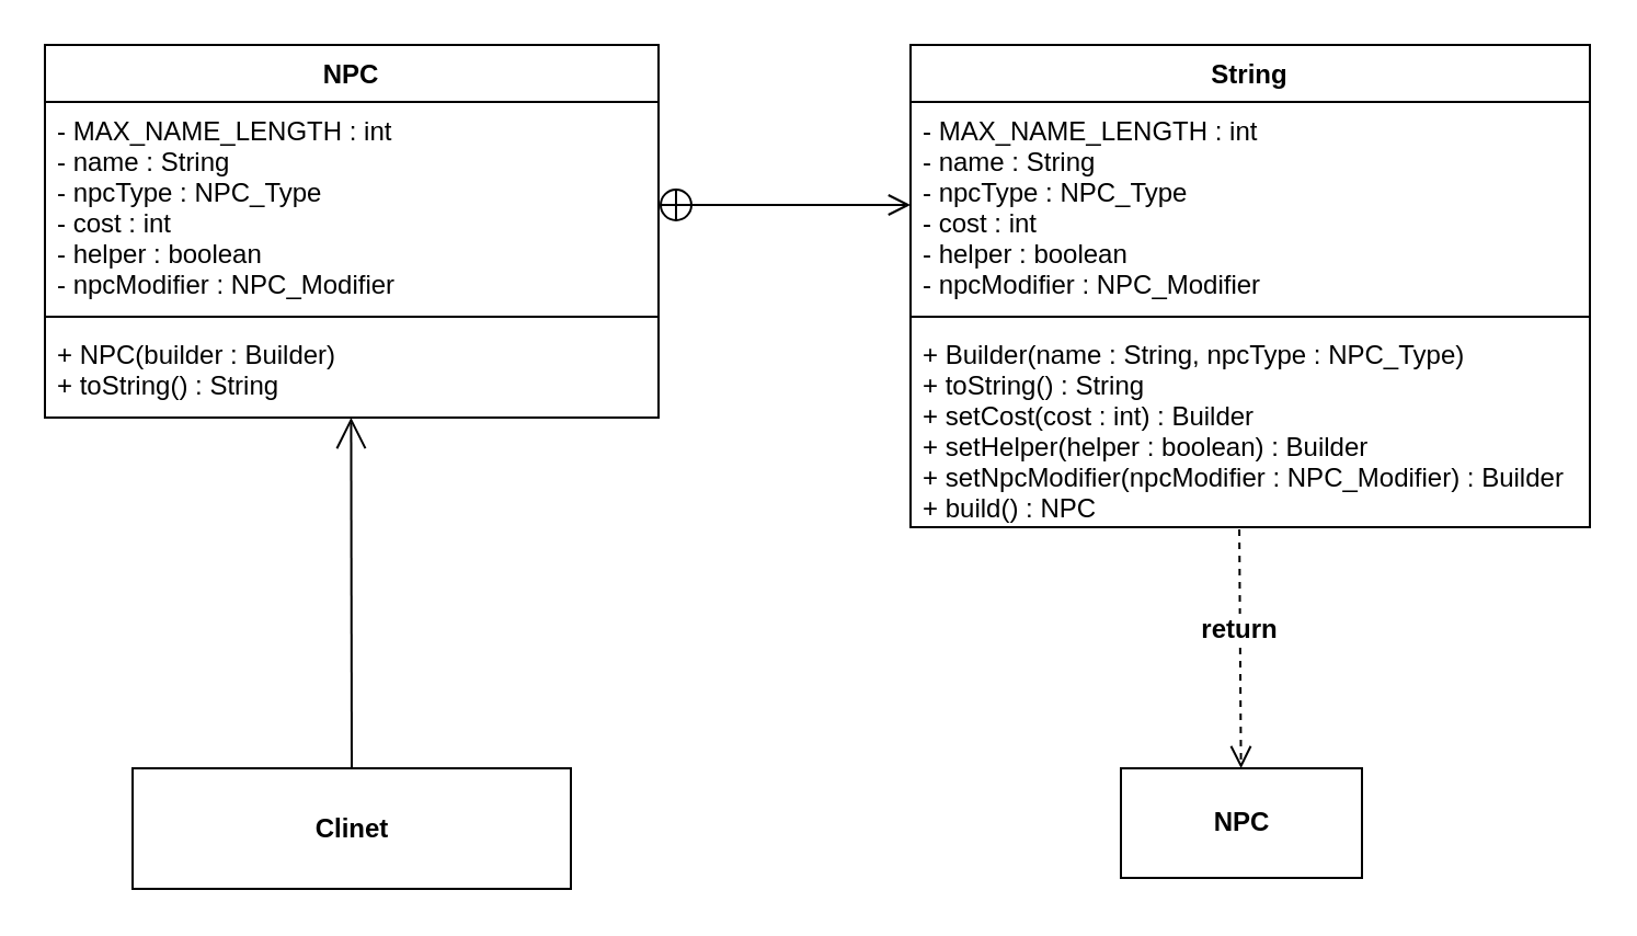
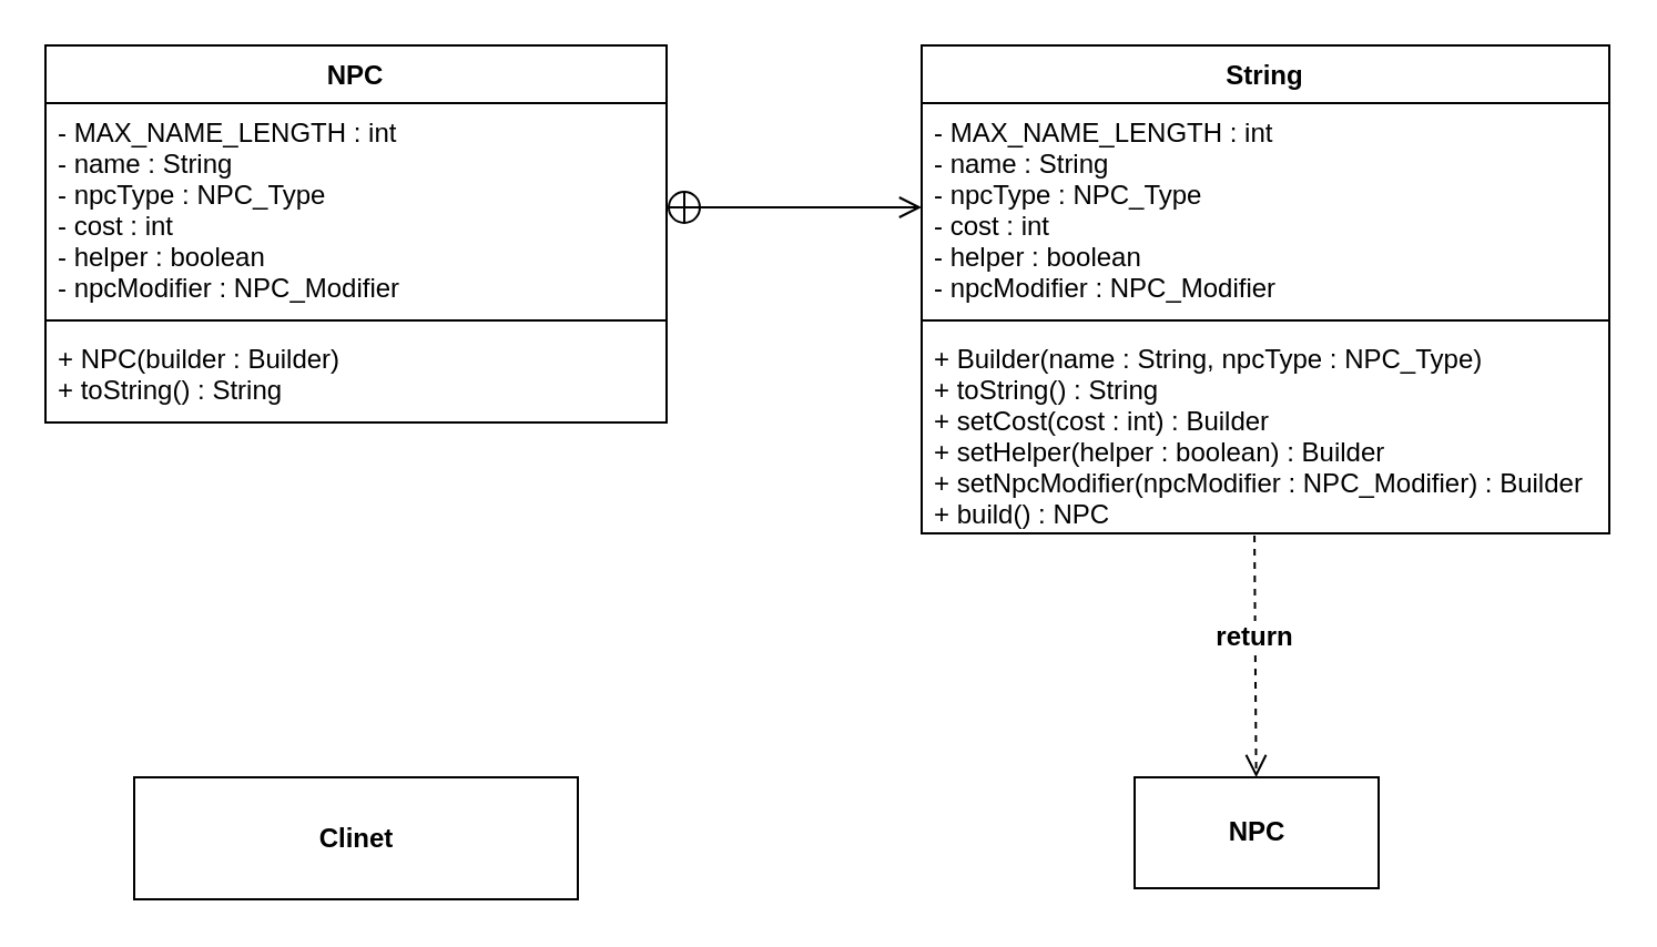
  <mxCell id="0" />
  <mxCell id="1" parent="0" />
  <mxCell id="2" value="NPC" style="swimlane;fontStyle=1;align=center;verticalAlign=top;childLayout=stackLayout;horizontal=1;startSize=26;horizontalStack=0;resizeParent=1;resizeParentMax=0;resizeLast=0;collapsible=1;marginBottom=0;" vertex="1" parent="1"><mxGeometry x="20" y="20" width="280" height="170" as="geometry" /></mxCell>
  <mxCell id="3" value="- MAX_NAME_LENGTH : int&#10;- name : String&#10;- npcType : NPC_Type&#10;- cost : int&#10;- helper : boolean&#10;- npcModifier : NPC_Modifier " style="text;strokeColor=none;fillColor=none;align=left;verticalAlign=top;spacingLeft=4;spacingRight=4;overflow=hidden;rotatable=0;points=[[0,0.5],[1,0.5]];portConstraint=eastwest;" vertex="1" parent="2"><mxGeometry y="26" width="280" height="94" as="geometry" /></mxCell>
  <mxCell id="4" value="" style="line;strokeWidth=1;fillColor=none;align=left;verticalAlign=middle;spacingTop=-1;spacingLeft=3;spacingRight=3;rotatable=0;labelPosition=right;points=[];portConstraint=eastwest;" vertex="1" parent="2"><mxGeometry y="120" width="280" height="8" as="geometry" /></mxCell>
  <mxCell id="5" value="+ NPC(builder : Builder)&#10;+ toString() : String" style="text;strokeColor=none;fillColor=none;align=left;verticalAlign=top;spacingLeft=4;spacingRight=4;overflow=hidden;rotatable=0;points=[[0,0.5],[1,0.5]];portConstraint=eastwest;" vertex="1" parent="2"><mxGeometry y="128" width="280" height="42" as="geometry" /></mxCell>
  <mxCell id="6" value="String" style="swimlane;fontStyle=1;align=center;verticalAlign=top;childLayout=stackLayout;horizontal=1;startSize=26;horizontalStack=0;resizeParent=1;resizeParentMax=0;resizeLast=0;collapsible=1;marginBottom=0;" vertex="1" parent="1"><mxGeometry x="415" y="20" width="310" height="220" as="geometry" /></mxCell>
  <mxCell id="7" value="- MAX_NAME_LENGTH : int&#10;- name : String&#10;- npcType : NPC_Type&#10;- cost : int&#10;- helper : boolean&#10;- npcModifier : NPC_Modifier " style="text;strokeColor=none;fillColor=none;align=left;verticalAlign=top;spacingLeft=4;spacingRight=4;overflow=hidden;rotatable=0;points=[[0,0.5],[1,0.5]];portConstraint=eastwest;" vertex="1" parent="6"><mxGeometry y="26" width="310" height="94" as="geometry" /></mxCell>
  <mxCell id="8" value="" style="line;strokeWidth=1;fillColor=none;align=left;verticalAlign=middle;spacingTop=-1;spacingLeft=3;spacingRight=3;rotatable=0;labelPosition=right;points=[];portConstraint=eastwest;" vertex="1" parent="6"><mxGeometry y="120" width="310" height="8" as="geometry" /></mxCell>
  <mxCell id="9" value="+ Builder(name : String, npcType : NPC_Type)&#10;+ toString() : String&#10;+ setCost(cost : int) : Builder&#10;+ setHelper(helper : boolean) : Builder&#10;+ setNpcModifier(npcModifier : NPC_Modifier) : Builder&#10;+ build() : NPC" style="text;strokeColor=none;fillColor=none;align=left;verticalAlign=top;spacingLeft=4;spacingRight=4;overflow=hidden;rotatable=0;points=[[0,0.5],[1,0.5]];portConstraint=eastwest;" vertex="1" parent="6"><mxGeometry y="128" width="310" height="92" as="geometry" /></mxCell>
  <mxCell id="10" value="" style="endArrow=open;startArrow=circlePlus;endFill=0;startFill=0;endSize=8;html=1;rounded=0;exitX=1;exitY=0.5;exitDx=0;exitDy=0;entryX=0;entryY=0.5;entryDx=0;entryDy=0;" edge="1" parent="1" source="3" target="7"><mxGeometry width="160" relative="1" as="geometry"><mxPoint x="165" y="380" as="sourcePoint" /><mxPoint x="325" y="380" as="targetPoint" /></mxGeometry></mxCell>
  <mxCell id="11" value="&lt;b&gt;Clinet&lt;/b&gt;" style="html=1;" vertex="1" parent="1"><mxGeometry x="60" y="350" width="200" height="55" as="geometry" /></mxCell>
- <mxCell id="12" value="" style="endArrow=open;endFill=1;endSize=12;html=1;rounded=0;exitX=0.5;exitY=0;exitDx=0;exitDy=0;entryX=0.499;entryY=0.999;entryDx=0;entryDy=0;entryPerimeter=0;" edge="1" parent="1" source="11" target="5"><mxGeometry width="160" relative="1" as="geometry"><mxPoint x="-35" y="280" as="sourcePoint" /><mxPoint x="165" y="200" as="targetPoint" /></mxGeometry></mxCell>
  <mxCell id="13" value="return" style="html=1;verticalAlign=bottom;endArrow=open;dashed=1;endSize=8;rounded=0;exitX=0.484;exitY=1.011;exitDx=0;exitDy=0;exitPerimeter=0;fontSize=12;fontStyle=1" edge="1" parent="1" source="9" target="14"><mxGeometry x="0.009" relative="1" as="geometry"><mxPoint x="455" y="320" as="sourcePoint" /><mxPoint x="565" y="430" as="targetPoint" /><Array as="points" /><mxPoint as="offset" /></mxGeometry></mxCell>
  <mxCell id="14" value="&lt;b&gt;NPC&lt;/b&gt;" style="html=1;fontSize=12;" vertex="1" parent="1"><mxGeometry x="511" y="350" width="110" height="50" as="geometry" /></mxCell>
